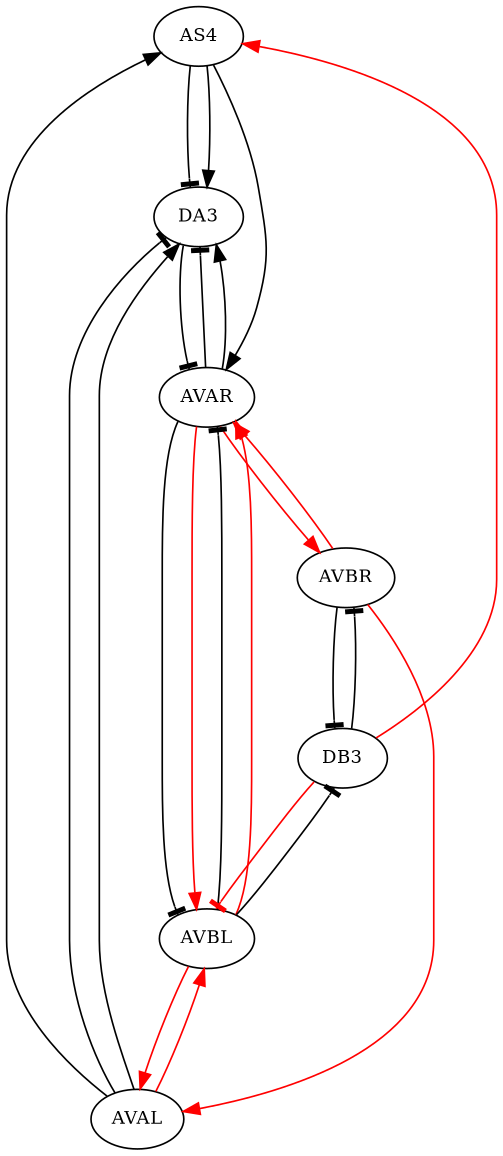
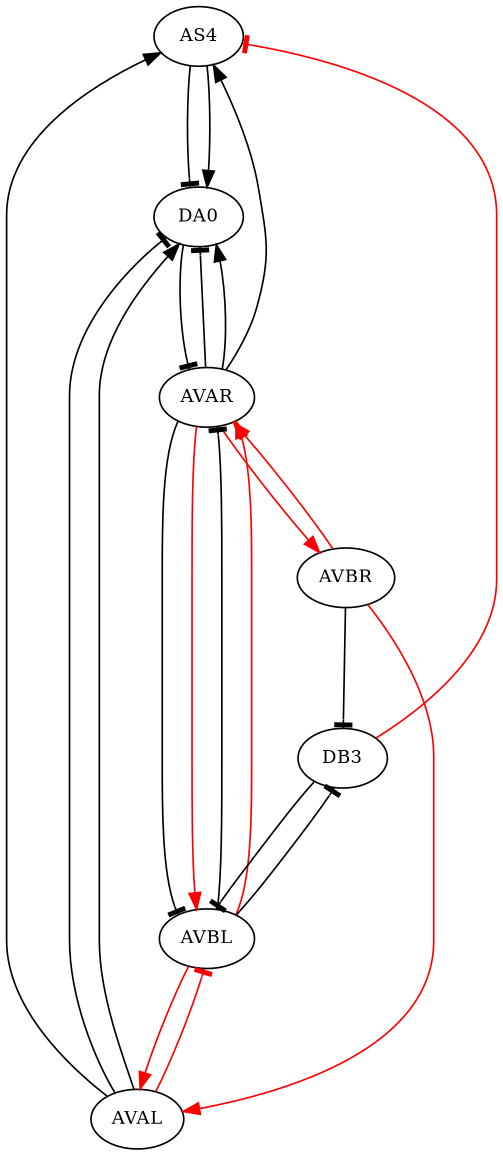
  digraph {
    fontsize=12
    splines=true
    node [fontsize=11]
    edge [minlen=2]
    AS4
-   DA3
+   DA3 [label=DA0]
    AVAR
    AVAL
    AVBL
    DB3
    AVBR
    AS4 -> DA3 [arrowhead=tee]
    AS4 -> DA3
    DA3 -> AVAR [arrowhead=tee]
-   AS4 -> AVAR
+   AVAR -> AS4
    AVAR -> DA3 [arrowhead=tee]
    AVAR -> DA3
    AVAR -> AVBL [arrowhead=tee]
    AVAR -> AVBL [color=red]
    AVAR -> AVBR [color=red]
    AVAL -> AS4
    AVAL -> DA3 [arrowhead=tee]
    AVAL -> DA3
-   AVAL -> AVBL [color=red]
+   AVAL -> AVBL [color=red arrowhead=tee]
    AVBL -> AVAR [arrowhead=tee]
    AVBL -> AVAR [color=red]
    AVBL -> AVAL [color=red]
    AVBL -> DB3 [arrowhead=tee]
-   DB3 -> AS4 [color=red]
-   DB3 -> AVBL [arrowhead=tee color=red]
-   DB3 -> AVBR [arrowhead=tee]
+   DB3 -> AS4 [color=red arrowhead=tee]
+   DB3 -> AVBL [arrowhead=tee]
    AVBR -> AVAR [color=red]
    AVBR -> AVAL [color=red]
    AVBR -> DB3 [arrowhead=tee]
  }
